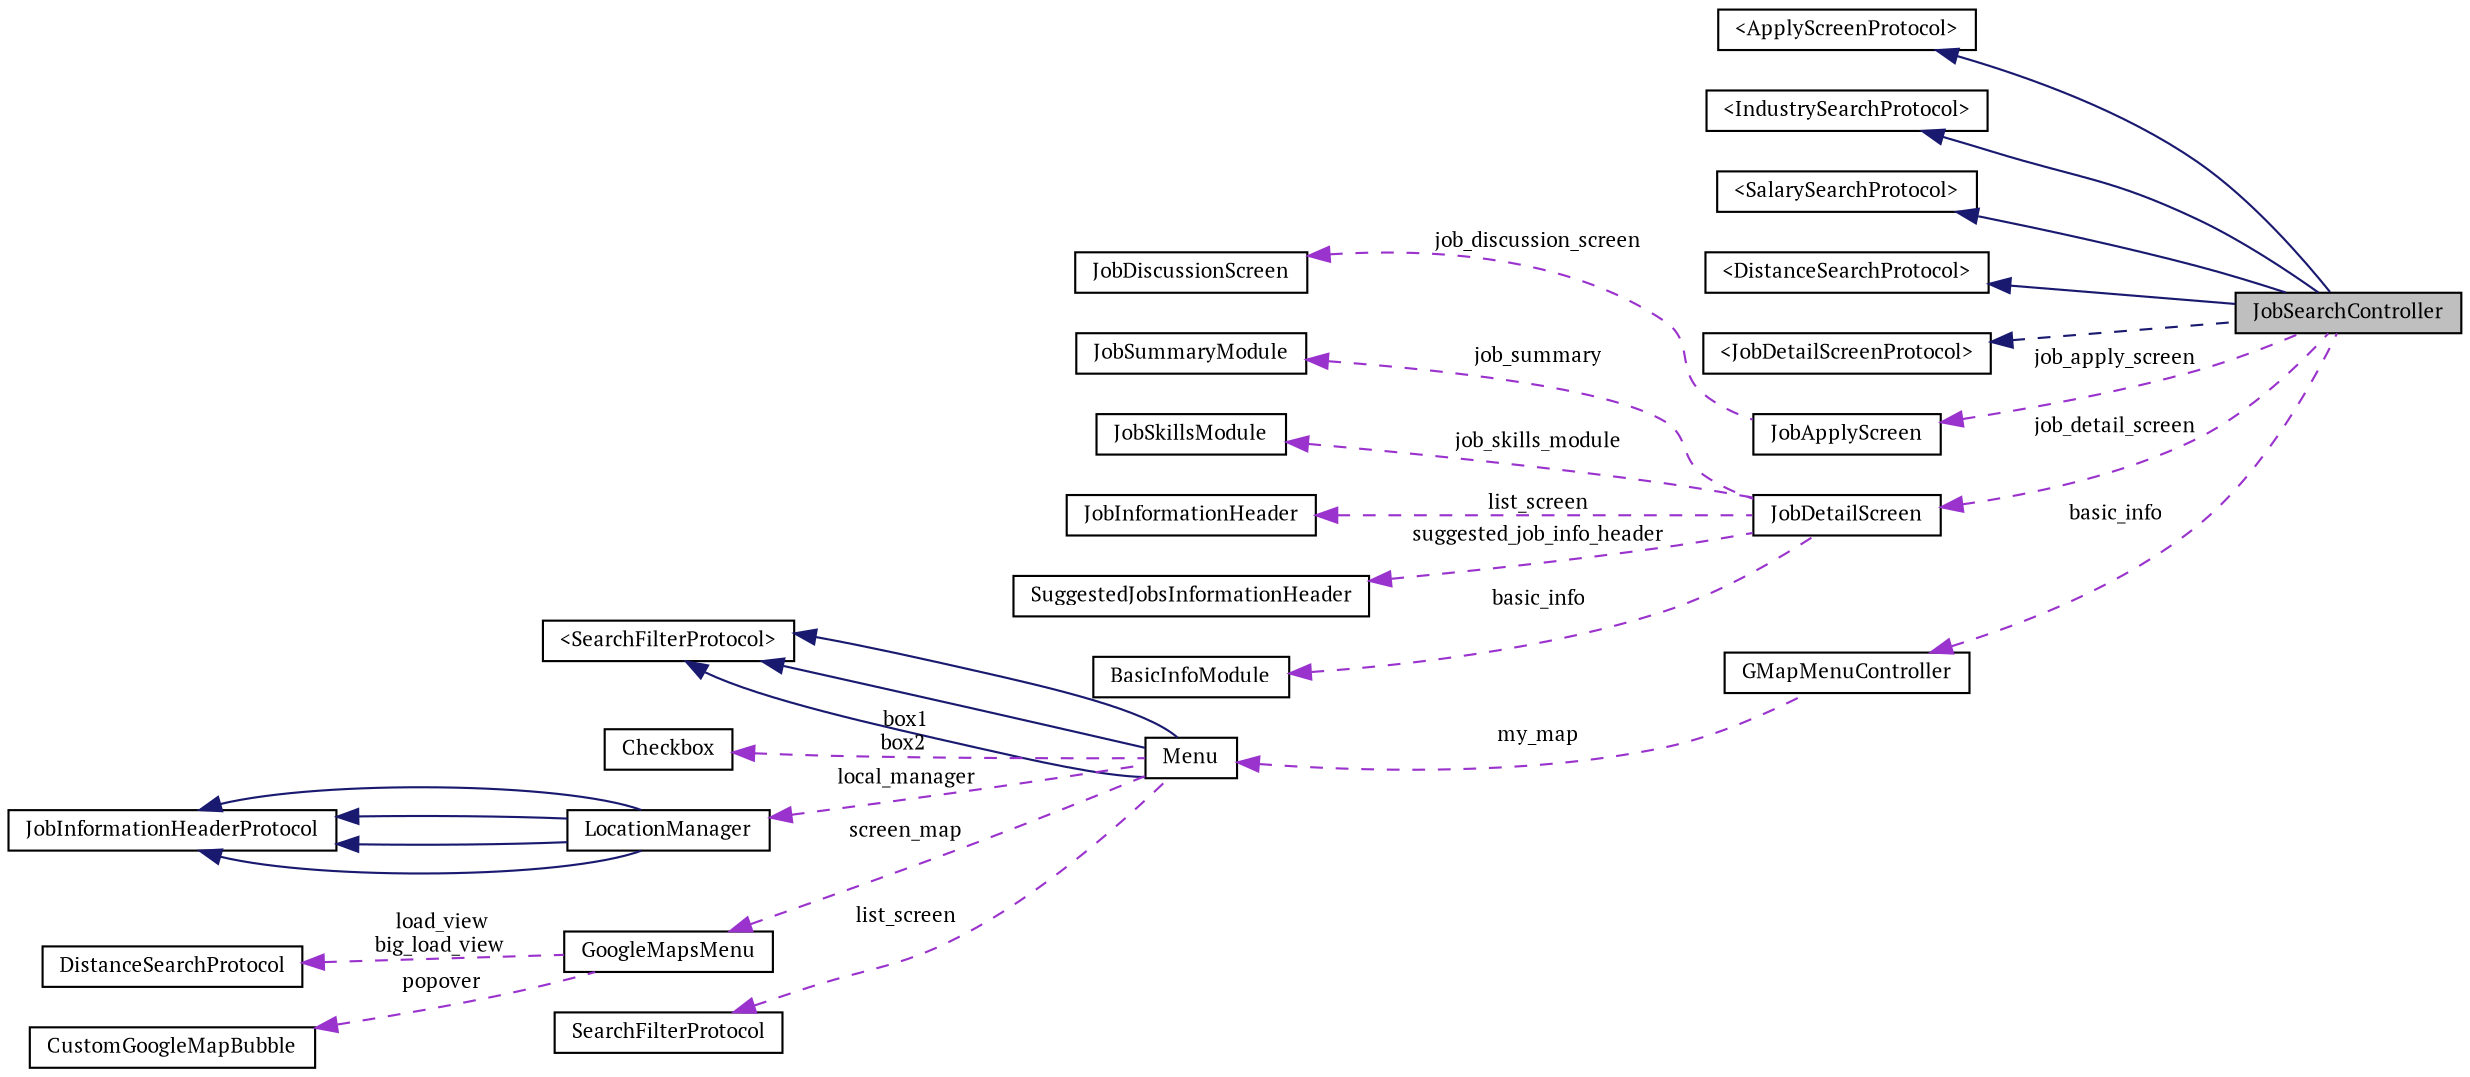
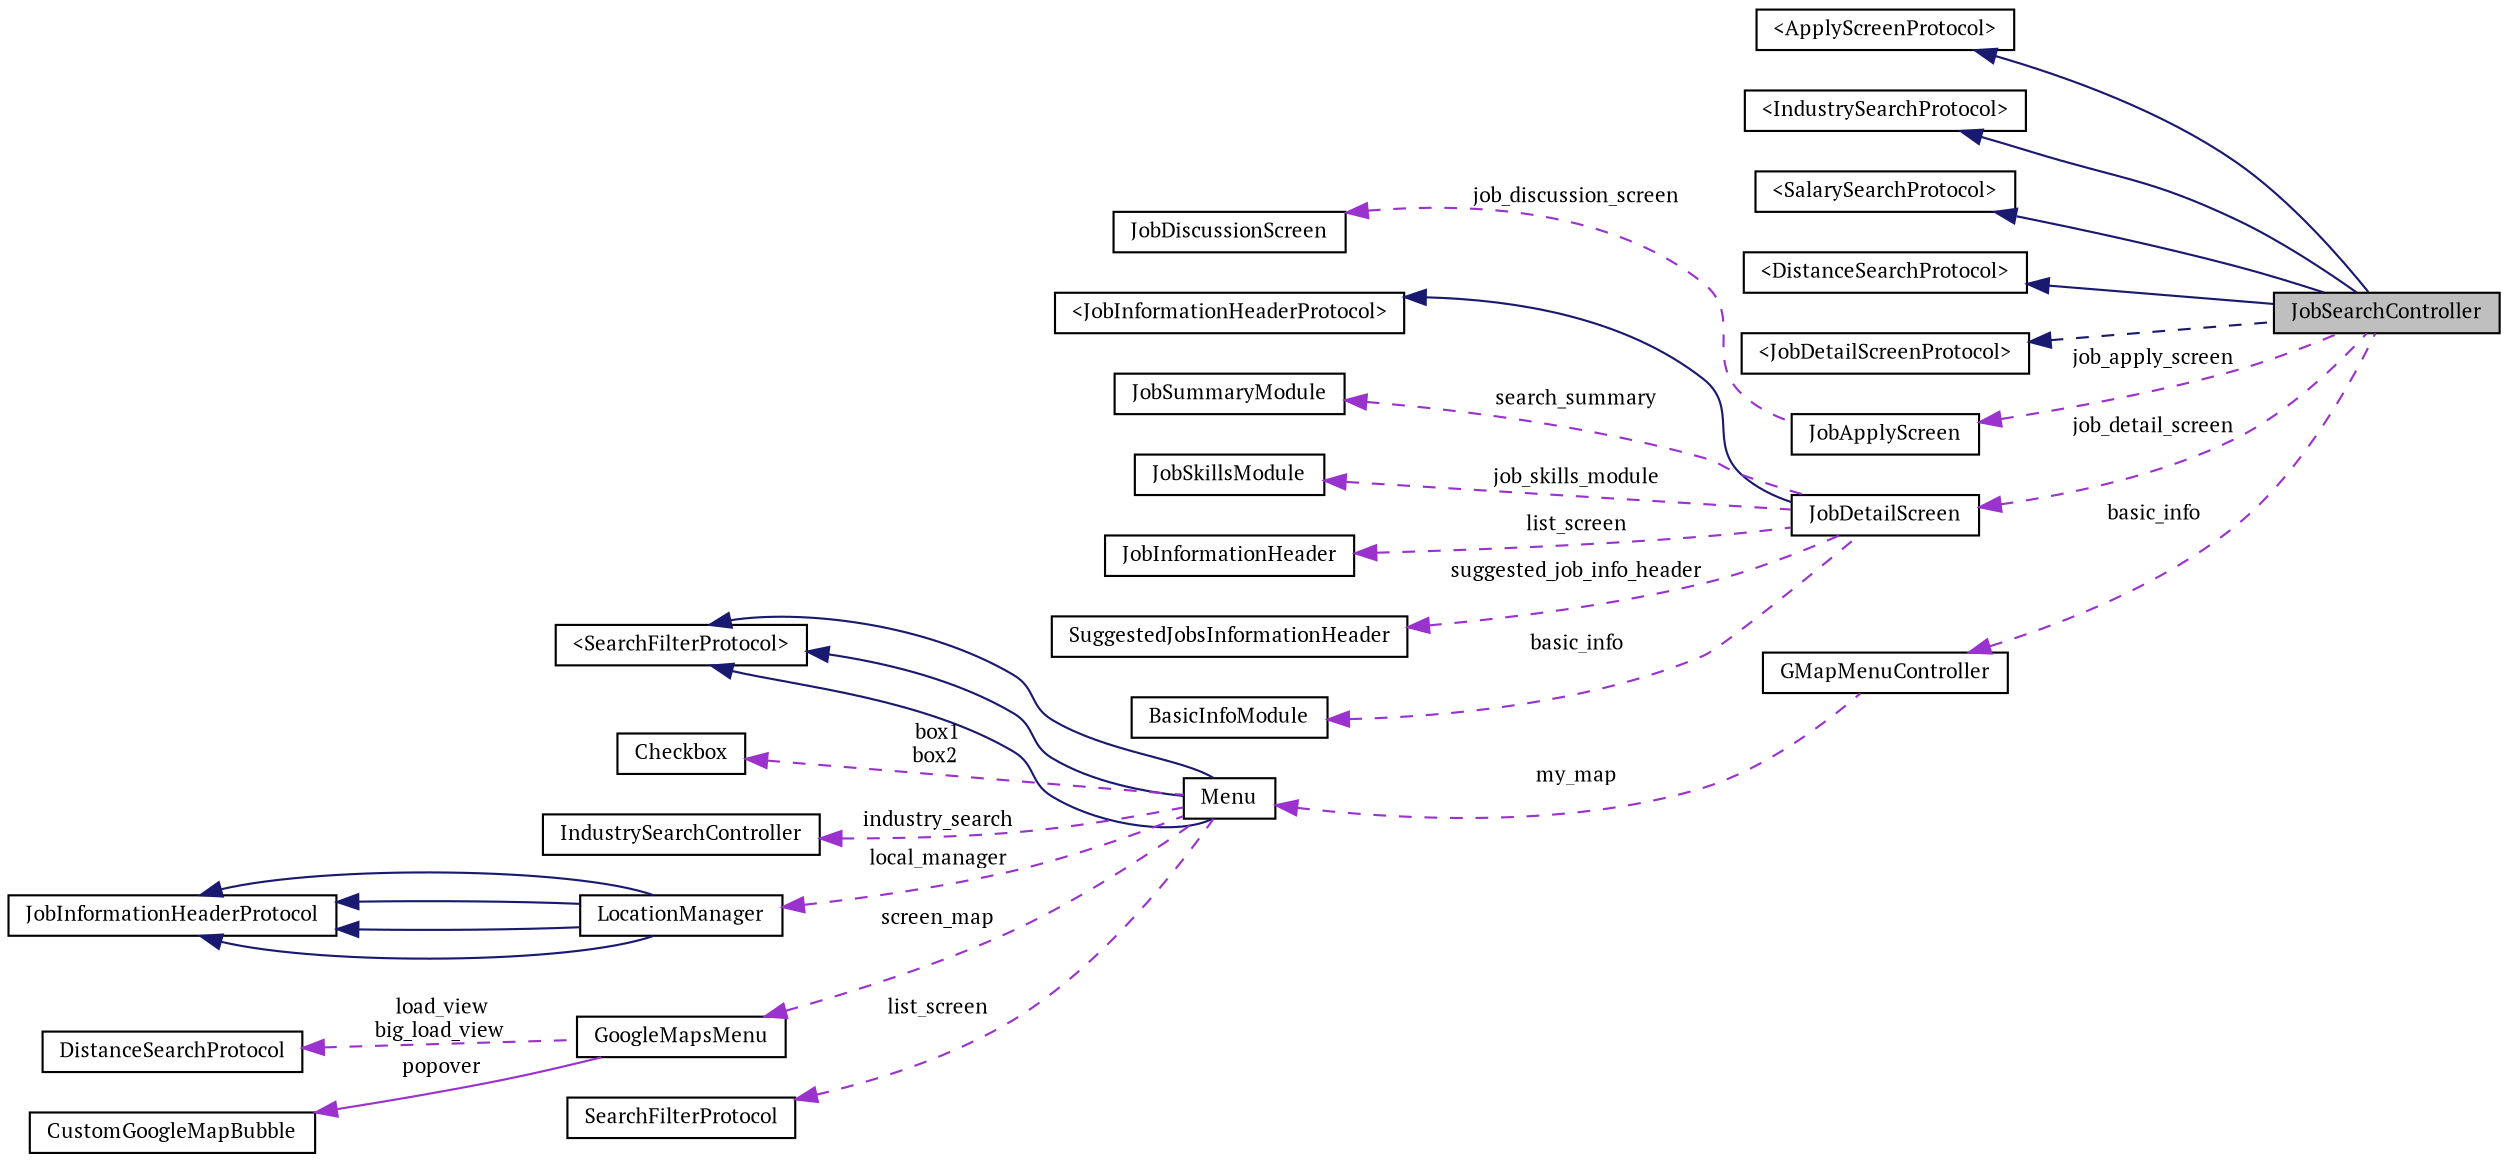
  digraph {
    fontname="PT Serif"
    rankdir=LR
    node [color=black fillcolor=white fontname="PT Serif" fontsize=10 shape=record style=filled]
    edge [color=darkorchid3 dir=back fontname="PT Serif" fontsize=10 labelfontname=Helvetica labelfontsize=10 style=dashed]
    n1 [fillcolor=grey75 fontcolor=black height=0.2 label=JobSearchController width=0.4]
    n2 [height=0.2 label="\<ApplyScreenProtocol\>" width=0.4]
    n3 [height=0.2 label="\<IndustrySearchProtocol\>" width=0.4]
    n4 [height=0.2 label="\<SalarySearchProtocol\>" width=0.4]
    n5 [height=0.2 label="\<DistanceSearchProtocol\>" width=0.4]
    n6 [height=0.2 label="\<JobDetailScreenProtocol\>" width=0.4]
    n7 [height=0.2 label=JobApplyScreen width=0.4]
    n8 [height=0.2 label=JobDiscussionScreen width=0.4]
    n9 [height=0.2 label=JobDetailScreen width=0.4]
+   n10 [height=0.2 label="\<JobInformationHeaderProtocol\>" width=0.4]
    n11 [height=0.2 label=JobSummaryModule width=0.4]
    n12 [height=0.2 label=JobSkillsModule width=0.4]
    n13 [height=0.2 label=JobInformationHeader width=0.4]
    n14 [height=0.2 label=SuggestedJobsInformationHeader width=0.4]
    n15 [height=0.2 label=BasicInfoModule width=0.4]
    n16 [height=0.2 label=GMapMenuController width=0.4]
    n17 [height=0.2 label=Menu width=0.4]
    n18 [height=0.2 label="\<SearchFilterProtocol\>" width=0.4]
    n19 [height=0.2 label=Checkbox width=0.4]
+   n20 [height=0.2 label=IndustrySearchController width=0.4]
    n21 [height=0.2 label=LocationManager width=0.4]
    n22 [height=0.2 label=JobInformationHeaderProtocol width=0.4]
    n23 [height=0.2 label=GoogleMapsMenu width=0.4]
    n24 [height=0.2 label=DistanceSearchProtocol width=0.4]
    n25 [height=0.2 label=CustomGoogleMapBubble width=0.4]
    n26 [height=0.2 label=SearchFilterProtocol width=0.4]
    n2 -> n1 [color=midnightblue style=solid]
    n3 -> n1 [color=midnightblue style=solid]
    n4 -> n1 [color=midnightblue style=solid]
    n5 -> n1 [color=midnightblue style=solid]
    n6 -> n1 [color=midnightblue]
    n7 -> n1 [label=" job_apply_screen"]
    n8 -> n7 [label=" job_discussion_screen"]
    n9 -> n1 [label=" job_detail_screen"]
-   n11 -> n9 [label=" job_summary"]
+   n10 -> n9 [color=midnightblue style=solid]
+   n11 -> n9 [label=" search_summary"]
    n12 -> n9 [label=" job_skills_module"]
    n13 -> n9 [label=" list_screen"]
    n14 -> n9 [label=" suggested_job_info_header"]
    n15 -> n9 [label=" basic_info"]
    n16 -> n1 [label=" basic_info"]
    n17 -> n16 [label=" my_map"]
    n18 -> n17 [color=midnightblue style=solid]
    n18 -> n17 [color=midnightblue style=solid]
    n18 -> n17 [color=midnightblue style=solid]
    n19 -> n17 [label=" box1\nbox2"]
+   n20 -> n17 [label=" industry_search"]
    n21 -> n17 [label=" local_manager"]
    n22 -> n21 [color=midnightblue style=solid]
    n22 -> n21 [color=midnightblue style=solid]
    n22 -> n21 [color=midnightblue style=solid]
    n22 -> n21 [color=midnightblue style=solid]
    n23 -> n17 [label=" screen_map"]
    n24 -> n23 [label=" load_view\nbig_load_view"]
-   n25 -> n23 [label=" popover"]
+   n25 -> n23 [label=" popover" style=solid]
    n26 -> n17 [label=" list_screen"]
  }
